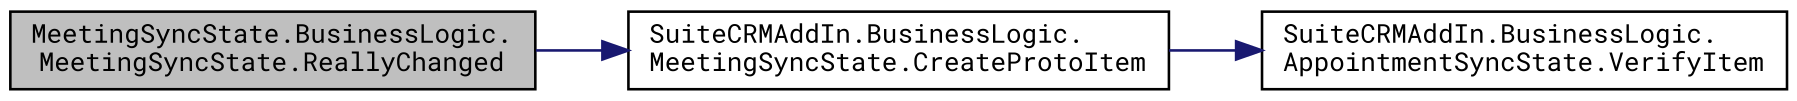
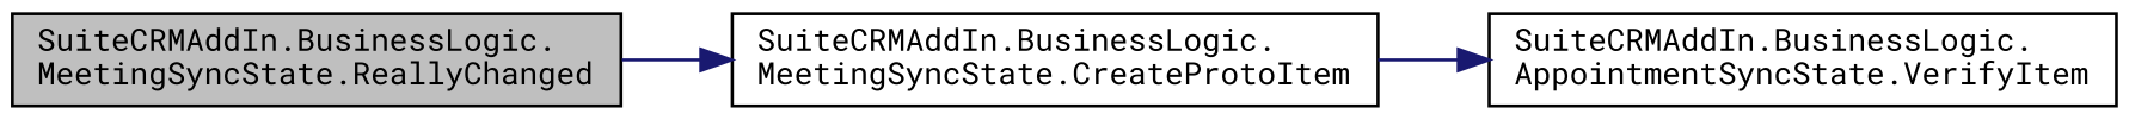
  digraph {
    rankdir=LR
    fontname="Roboto Mono"
    node [color=black fillcolor=white fontname="Roboto Mono" fontsize=10 shape=record style=filled]
    edge [color=midnightblue fontname="Roboto Mono" fontsize=10 labelfontname=Helvetica labelfontsize=10 style=solid]
-   n1 [fillcolor=grey75 fontcolor=black height=0.2 label="MeetingSyncState.BusinessLogic.\lMeetingSyncState.ReallyChanged" width=0.4]
+   n1 [fillcolor=grey75 fontcolor=black height=0.2 label="SuiteCRMAddIn.BusinessLogic.\lMeetingSyncState.ReallyChanged" width=0.4]
    n2 [height=0.2 label="SuiteCRMAddIn.BusinessLogic.\lMeetingSyncState.CreateProtoItem" width=0.4]
    n3 [height=0.2 label="SuiteCRMAddIn.BusinessLogic.\lAppointmentSyncState.VerifyItem" width=0.4]
    n1 -> n2
    n2 -> n3
  }
